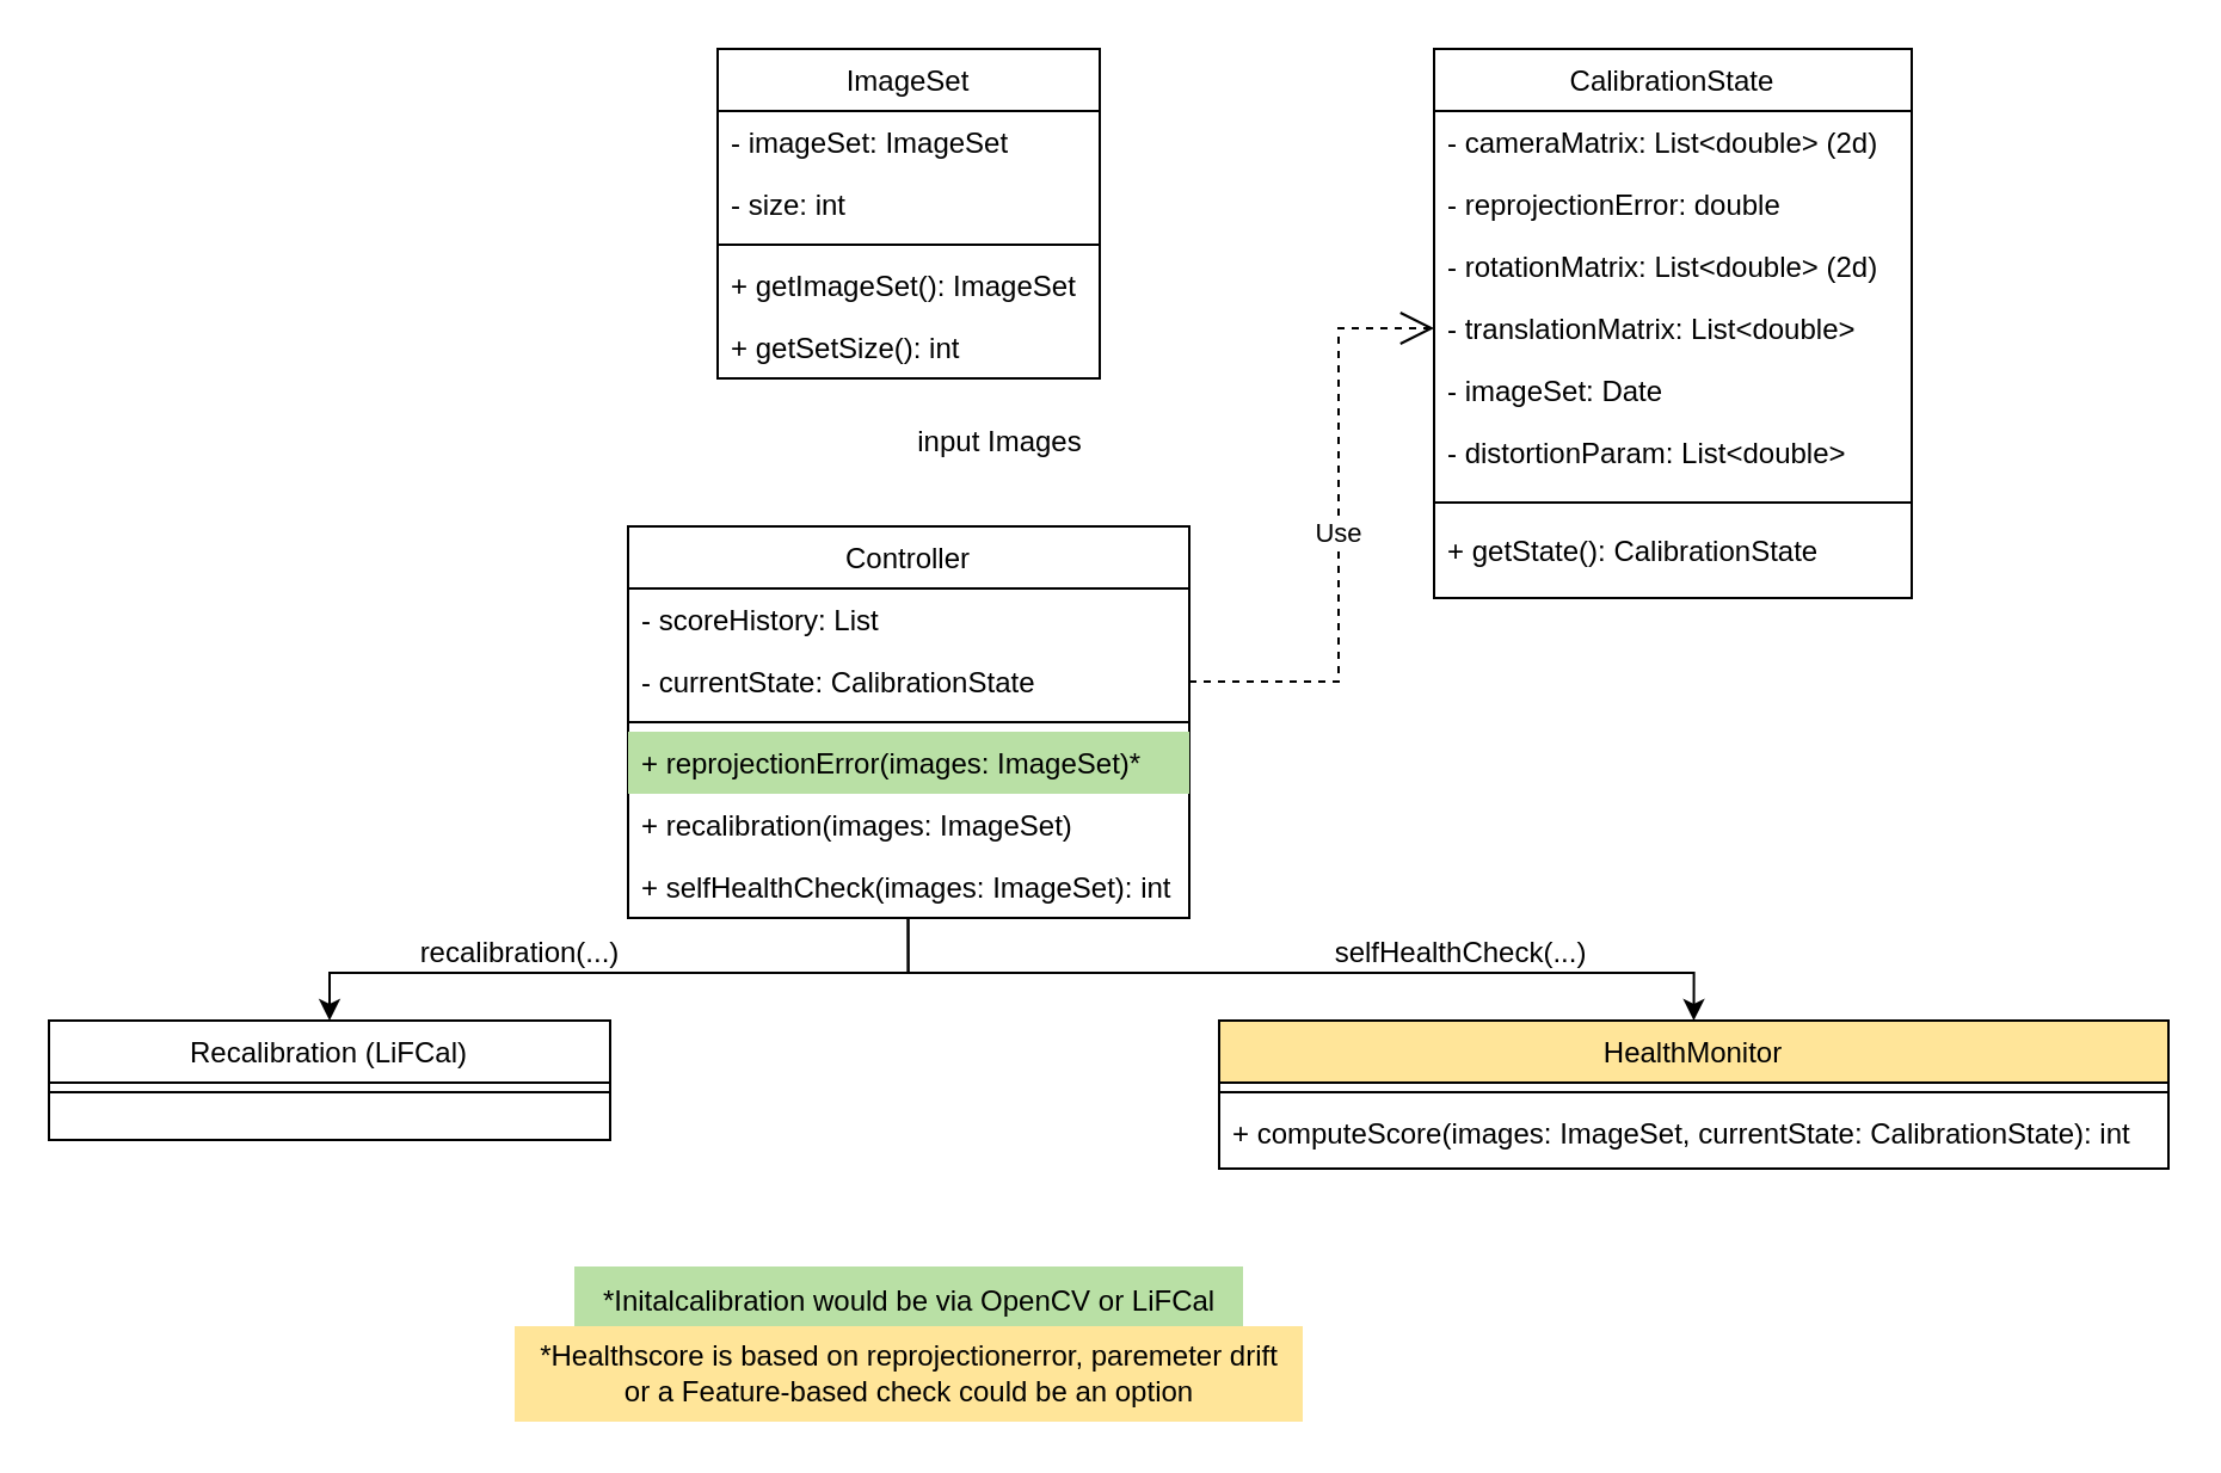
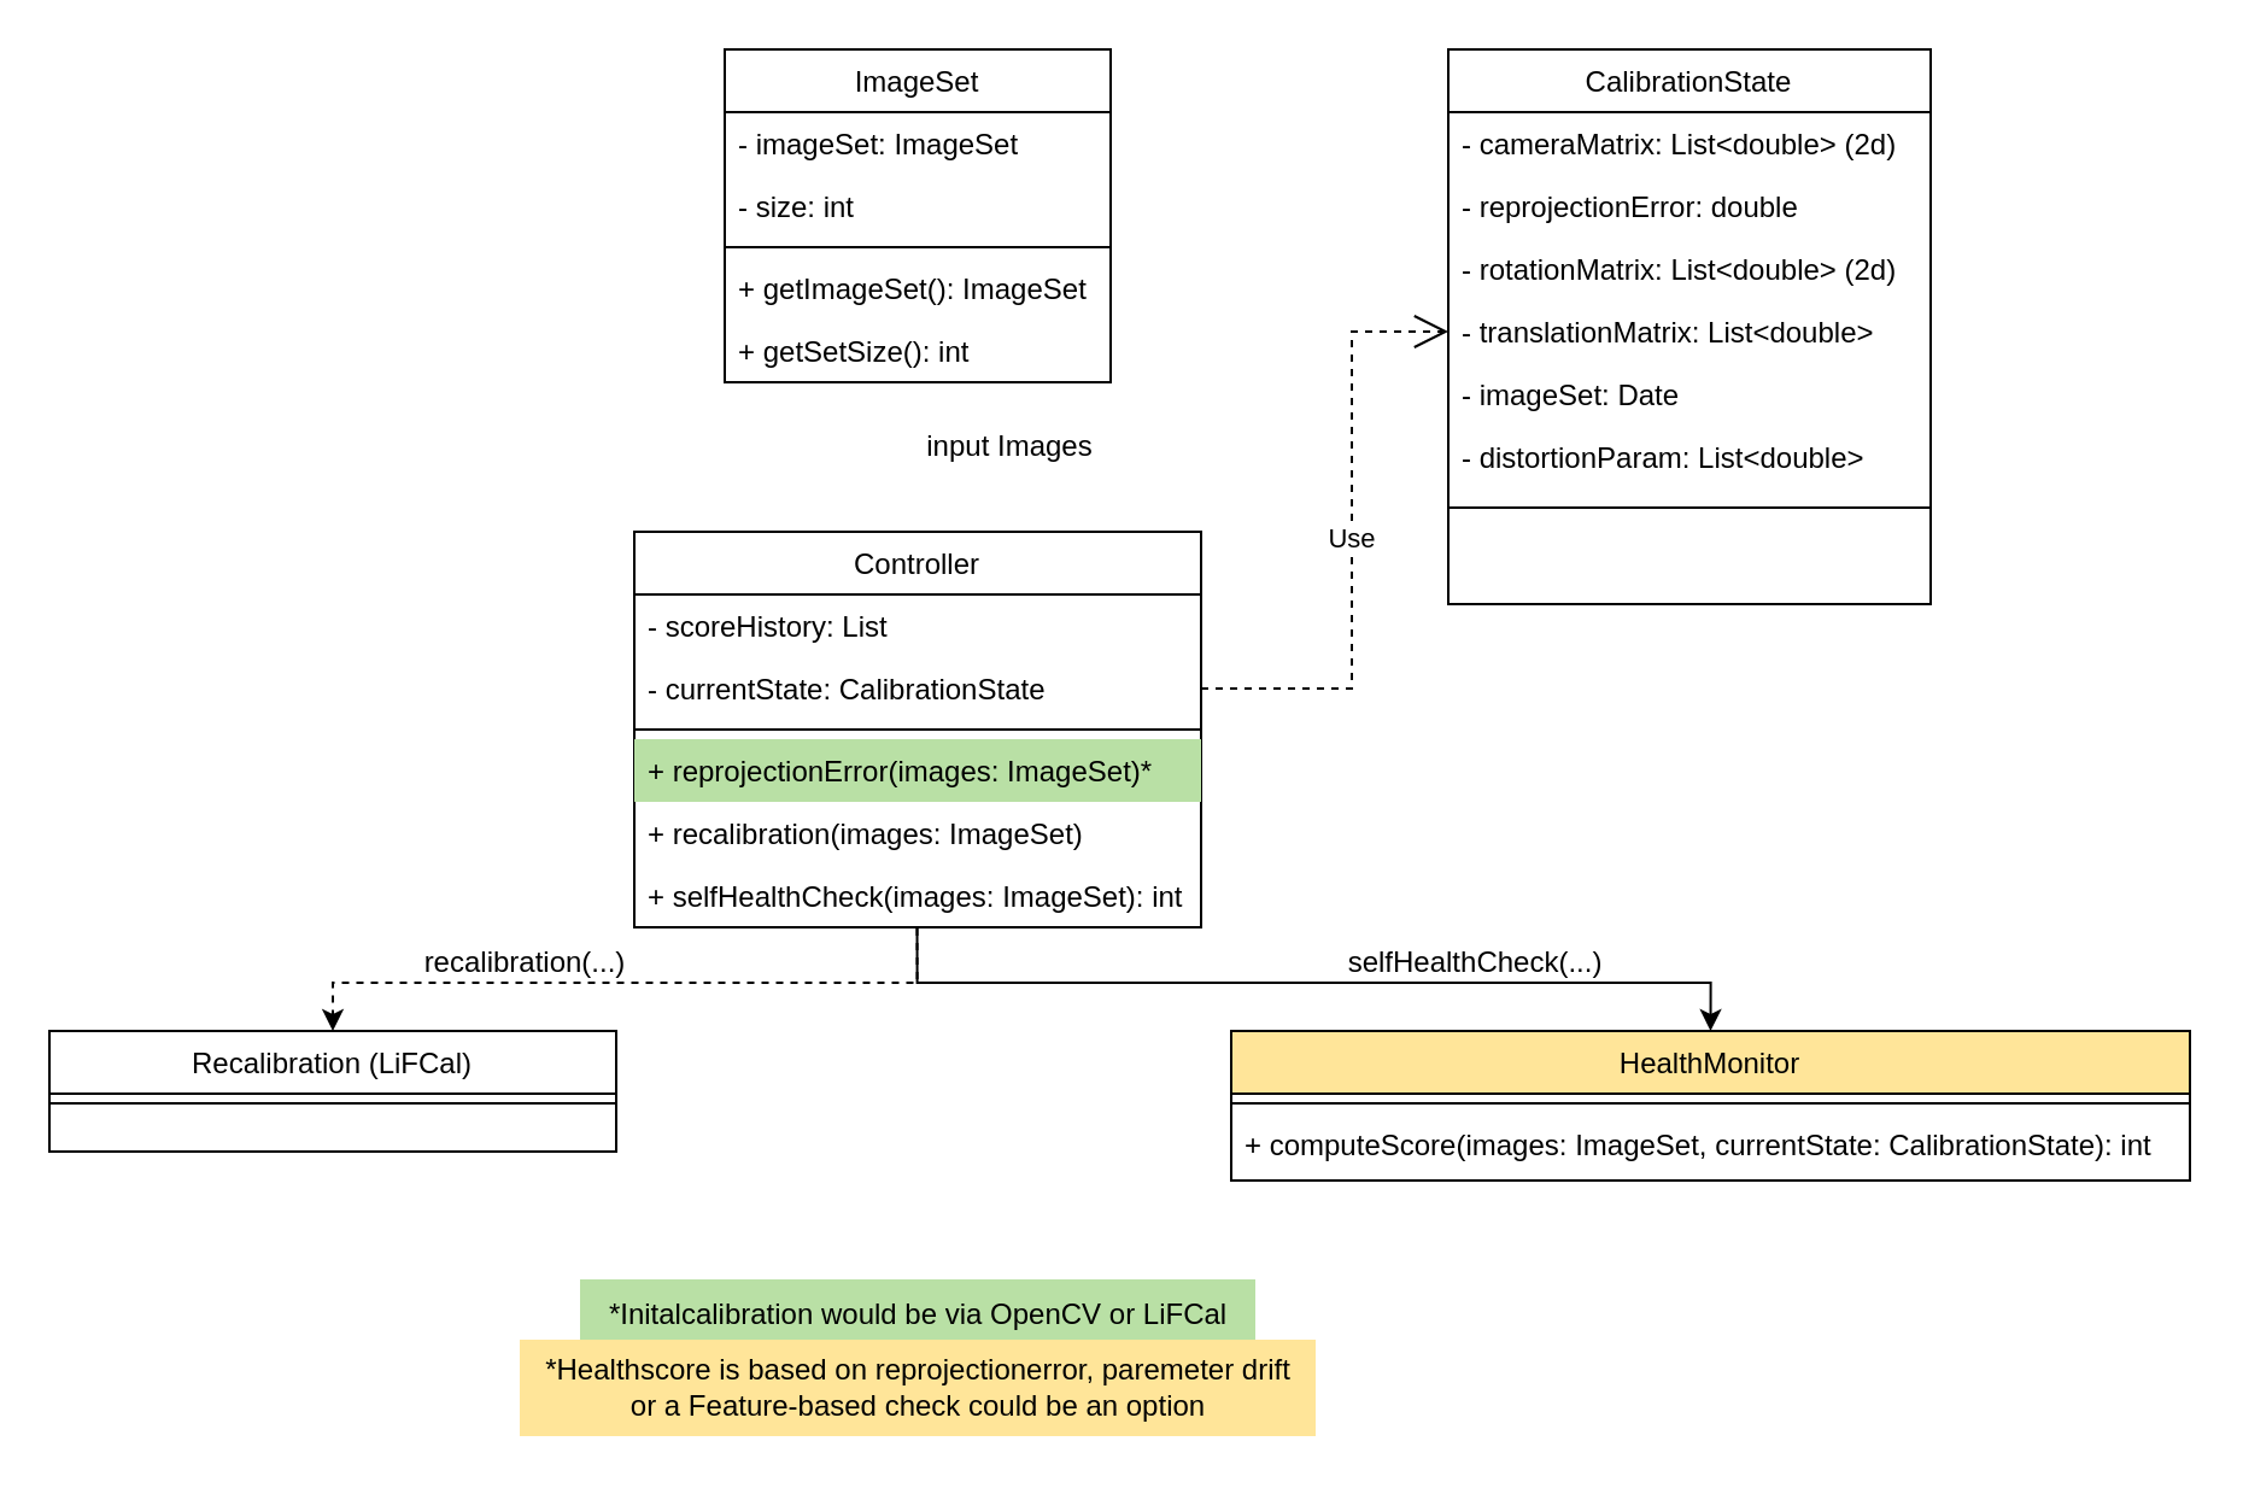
  <mxCell id="0" />
  <mxCell id="1" parent="0" />
  <mxCell id="2" value="ImageSet" style="swimlane;fontStyle=0;align=center;verticalAlign=top;childLayout=stackLayout;horizontal=1;startSize=26;horizontalStack=0;resizeParent=1;resizeLast=0;collapsible=1;marginBottom=0;rounded=0;shadow=0;strokeWidth=1;" parent="1" vertex="1"><mxGeometry x="300" y="20" width="160" height="138" as="geometry"><mxRectangle x="230" y="140" width="160" height="26" as="alternateBounds" /></mxGeometry></mxCell>
  <mxCell id="3" value="- imageSet: ImageSet" style="text;align=left;verticalAlign=top;spacingLeft=4;spacingRight=4;overflow=hidden;rotatable=0;points=[[0,0.5],[1,0.5]];portConstraint=eastwest;" parent="2" vertex="1"><mxGeometry y="26" width="160" height="26" as="geometry" /></mxCell>
  <mxCell id="4" value="- size: int" style="text;align=left;verticalAlign=top;spacingLeft=4;spacingRight=4;overflow=hidden;rotatable=0;points=[[0,0.5],[1,0.5]];portConstraint=eastwest;rounded=0;shadow=0;html=0;" parent="2" vertex="1"><mxGeometry y="52" width="160" height="26" as="geometry" /></mxCell>
  <mxCell id="5" value="" style="line;html=1;strokeWidth=1;align=left;verticalAlign=middle;spacingTop=-1;spacingLeft=3;spacingRight=3;rotatable=0;labelPosition=right;points=[];portConstraint=eastwest;" parent="2" vertex="1"><mxGeometry y="78" width="160" height="8" as="geometry" /></mxCell>
  <mxCell id="6" value="+ getImageSet(): ImageSet&#10;&#10;" style="text;align=left;verticalAlign=top;spacingLeft=4;spacingRight=4;overflow=hidden;rotatable=0;points=[[0,0.5],[1,0.5]];portConstraint=eastwest;" parent="2" vertex="1"><mxGeometry y="86" width="160" height="26" as="geometry" /></mxCell>
  <mxCell id="7" value="+ getSetSize(): int&#10;&#10;" style="text;align=left;verticalAlign=top;spacingLeft=4;spacingRight=4;overflow=hidden;rotatable=0;points=[[0,0.5],[1,0.5]];portConstraint=eastwest;" vertex="1" parent="2"><mxGeometry y="112" width="160" height="26" as="geometry" /></mxCell>
  <mxCell id="8" value="Controller" style="swimlane;fontStyle=0;align=center;verticalAlign=top;childLayout=stackLayout;horizontal=1;startSize=26;horizontalStack=0;resizeParent=1;resizeLast=0;collapsible=1;marginBottom=0;rounded=0;shadow=0;strokeWidth=1;" parent="1" vertex="1"><mxGeometry x="262.5" y="220" width="235" height="164" as="geometry"><mxRectangle x="130" y="380" width="160" height="26" as="alternateBounds" /></mxGeometry></mxCell>
  <mxCell id="9" value="- scoreHistory: List" style="text;align=left;verticalAlign=top;spacingLeft=4;spacingRight=4;overflow=hidden;rotatable=0;points=[[0,0.5],[1,0.5]];portConstraint=eastwest;" parent="8" vertex="1"><mxGeometry y="26" width="235" height="26" as="geometry" /></mxCell>
  <mxCell id="10" value="- currentState: CalibrationState&#10;" style="text;align=left;verticalAlign=top;spacingLeft=4;spacingRight=4;overflow=hidden;rotatable=0;points=[[0,0.5],[1,0.5]];portConstraint=eastwest;rounded=0;shadow=0;html=0;" parent="8" vertex="1"><mxGeometry y="52" width="235" height="26" as="geometry" /></mxCell>
  <mxCell id="11" value="" style="line;html=1;strokeWidth=1;align=left;verticalAlign=middle;spacingTop=-1;spacingLeft=3;spacingRight=3;rotatable=0;labelPosition=right;points=[];portConstraint=eastwest;" parent="8" vertex="1"><mxGeometry y="78" width="235" height="8" as="geometry" /></mxCell>
  <mxCell id="12" value="+ reprojectionError(images: ImageSet)*" style="text;align=left;verticalAlign=top;spacingLeft=4;spacingRight=4;overflow=hidden;rotatable=0;points=[[0,0.5],[1,0.5]];portConstraint=eastwest;fillColor=#B9E0A5;" parent="8" vertex="1"><mxGeometry y="86" width="235" height="26" as="geometry" /></mxCell>
  <mxCell id="13" value="+ recalibration(images: ImageSet)" style="text;align=left;verticalAlign=top;spacingLeft=4;spacingRight=4;overflow=hidden;rotatable=0;points=[[0,0.5],[1,0.5]];portConstraint=eastwest;" vertex="1" parent="8"><mxGeometry y="112" width="235" height="26" as="geometry" /></mxCell>
  <mxCell id="14" value="+ selfHealthCheck(images: ImageSet): int" style="text;align=left;verticalAlign=top;spacingLeft=4;spacingRight=4;overflow=hidden;rotatable=0;points=[[0,0.5],[1,0.5]];portConstraint=eastwest;" vertex="1" parent="8"><mxGeometry y="138" width="235" height="26" as="geometry" /></mxCell>
  <mxCell id="15" value="CalibrationState" style="swimlane;fontStyle=0;align=center;verticalAlign=top;childLayout=stackLayout;horizontal=1;startSize=26;horizontalStack=0;resizeParent=1;resizeLast=0;collapsible=1;marginBottom=0;rounded=0;shadow=0;strokeWidth=1;movable=1;resizable=1;rotatable=1;deletable=1;editable=1;locked=0;connectable=1;" parent="1" vertex="1"><mxGeometry x="600" y="20" width="200" height="190" as="geometry"><mxRectangle x="340" y="380" width="170" height="26" as="alternateBounds" /></mxGeometry></mxCell>
  <mxCell id="16" value="- cameraMatrix: List&lt;double&gt; (2d)&#10;" style="text;align=left;verticalAlign=top;spacingLeft=4;spacingRight=4;overflow=hidden;rotatable=0;points=[[0,0.5],[1,0.5]];portConstraint=eastwest;" parent="15" vertex="1"><mxGeometry y="26" width="200" height="26" as="geometry" /></mxCell>
  <mxCell id="17" value="- reprojectionError: double&#10;" style="text;align=left;verticalAlign=top;spacingLeft=4;spacingRight=4;overflow=hidden;rotatable=0;points=[[0,0.5],[1,0.5]];portConstraint=eastwest;" vertex="1" parent="15"><mxGeometry y="52" width="200" height="26" as="geometry" /></mxCell>
  <mxCell id="18" value="- rotationMatrix: List&lt;double&gt; (2d)&#10;" style="text;align=left;verticalAlign=top;spacingLeft=4;spacingRight=4;overflow=hidden;rotatable=0;points=[[0,0.5],[1,0.5]];portConstraint=eastwest;" vertex="1" parent="15"><mxGeometry y="78" width="200" height="26" as="geometry" /></mxCell>
  <mxCell id="19" value="- translationMatrix: List&lt;double&gt;&#10;" style="text;align=left;verticalAlign=top;spacingLeft=4;spacingRight=4;overflow=hidden;rotatable=0;points=[[0,0.5],[1,0.5]];portConstraint=eastwest;" vertex="1" parent="15"><mxGeometry y="104" width="200" height="26" as="geometry" /></mxCell>
  <mxCell id="20" value="- imageSet: Date&#10;" style="text;align=left;verticalAlign=top;spacingLeft=4;spacingRight=4;overflow=hidden;rotatable=0;points=[[0,0.5],[1,0.5]];portConstraint=eastwest;" vertex="1" parent="15"><mxGeometry y="130" width="200" height="26" as="geometry" /></mxCell>
  <mxCell id="21" value="- distortionParam: List&lt;double&gt;&#10;" style="text;align=left;verticalAlign=top;spacingLeft=4;spacingRight=4;overflow=hidden;rotatable=0;points=[[0,0.5],[1,0.5]];portConstraint=eastwest;" vertex="1" parent="15"><mxGeometry y="156" width="200" height="4" as="geometry" /></mxCell>
  <mxCell id="22" value="" style="swimlane;startSize=0;" vertex="1" parent="1"><mxGeometry x="600" y="210" width="200" height="40" as="geometry"><mxRectangle x="490" y="300" width="50" height="40" as="alternateBounds" /></mxGeometry></mxCell>
- <mxCell id="23" value="+ getState(): CalibrationState" style="text;align=left;verticalAlign=top;spacingLeft=4;spacingRight=4;overflow=hidden;rotatable=0;points=[[0,0.5],[1,0.5]];portConstraint=eastwest;" vertex="1" parent="22"><mxGeometry y="7" width="170" height="26" as="geometry" /></mxCell>
  <mxCell id="24" value="&#10;" style="text;align=left;verticalAlign=top;spacingLeft=4;spacingRight=4;overflow=hidden;rotatable=0;points=[[0,0.5],[1,0.5]];portConstraint=eastwest;" vertex="1" parent="22"><mxGeometry y="40" width="170" height="26" as="geometry" /></mxCell>
  <mxCell id="25" value="input Images" style="text;html=1;align=center;verticalAlign=middle;resizable=0;points=[];autosize=1;strokeColor=none;fillColor=none;" vertex="1" parent="1"><mxGeometry x="373" y="170" width="90" height="30" as="geometry" /></mxCell>
  <mxCell id="26" value="Use" style="endArrow=open;endSize=12;dashed=1;html=1;rounded=0;entryX=0;entryY=0.5;entryDx=0;entryDy=0;exitX=1;exitY=0.5;exitDx=0;exitDy=0;" edge="1" parent="1" source="10" target="19"><mxGeometry width="160" relative="1" as="geometry"><mxPoint x="420" y="210" as="sourcePoint" /><mxPoint x="580" y="210" as="targetPoint" /><Array as="points"><mxPoint x="560" y="285" /><mxPoint x="560" y="137" /></Array></mxGeometry></mxCell>
  <mxCell id="27" value="HealthMonitor" style="swimlane;fontStyle=0;align=center;verticalAlign=top;childLayout=stackLayout;horizontal=1;startSize=26;horizontalStack=0;resizeParent=1;resizeLast=0;collapsible=1;marginBottom=0;rounded=0;shadow=0;strokeWidth=1;fillColor=#FFE599;" vertex="1" parent="1"><mxGeometry x="510" y="427" width="397.5" height="62" as="geometry"><mxRectangle x="130" y="380" width="160" height="26" as="alternateBounds" /></mxGeometry></mxCell>
  <mxCell id="28" value="" style="line;html=1;strokeWidth=1;align=left;verticalAlign=middle;spacingTop=-1;spacingLeft=3;spacingRight=3;rotatable=0;labelPosition=right;points=[];portConstraint=eastwest;" vertex="1" parent="27"><mxGeometry y="26" width="397.5" height="8" as="geometry" /></mxCell>
  <mxCell id="29" value="+ computeScore(images: ImageSet, currentState: CalibrationState): int" style="text;align=left;verticalAlign=top;spacingLeft=4;spacingRight=4;overflow=hidden;rotatable=0;points=[[0,0.5],[1,0.5]];portConstraint=eastwest;" vertex="1" parent="27"><mxGeometry y="34" width="397.5" height="26" as="geometry" /></mxCell>
  <mxCell id="30" style="edgeStyle=orthogonalEdgeStyle;rounded=0;orthogonalLoop=1;jettySize=auto;html=1;entryX=0.5;entryY=0;entryDx=0;entryDy=0;exitX=0.499;exitY=1.011;exitDx=0;exitDy=0;exitPerimeter=0;" edge="1" parent="1" source="14" target="27"><mxGeometry relative="1" as="geometry"><mxPoint x="380.053" y="391" as="sourcePoint" /><Array as="points"><mxPoint x="380" y="407" /><mxPoint x="709" y="407" /></Array></mxGeometry></mxCell>
  <mxCell id="31" value="&lt;span style=&quot;text-align: left;&quot;&gt;selfHealth&lt;/span&gt;Check(...)" style="text;html=1;align=center;verticalAlign=middle;resizable=0;points=[];autosize=1;strokeColor=none;fillColor=none;" vertex="1" parent="1"><mxGeometry x="546" y="384" width="130" height="30" as="geometry" /></mxCell>
  <mxCell id="32" value="Recalibration (LiFCal)" style="swimlane;fontStyle=0;align=center;verticalAlign=top;childLayout=stackLayout;horizontal=1;startSize=26;horizontalStack=0;resizeParent=1;resizeLast=0;collapsible=1;marginBottom=0;rounded=0;shadow=0;strokeWidth=1;" vertex="1" parent="1"><mxGeometry x="20" y="427" width="235" height="50" as="geometry"><mxRectangle x="130" y="380" width="160" height="26" as="alternateBounds" /></mxGeometry></mxCell>
  <mxCell id="33" value="" style="line;html=1;strokeWidth=1;align=left;verticalAlign=middle;spacingTop=-1;spacingLeft=3;spacingRight=3;rotatable=0;labelPosition=right;points=[];portConstraint=eastwest;" vertex="1" parent="32"><mxGeometry y="26" width="235" height="8" as="geometry" /></mxCell>
- <mxCell id="34" style="edgeStyle=orthogonalEdgeStyle;rounded=0;orthogonalLoop=1;jettySize=auto;html=1;entryX=0.5;entryY=0;entryDx=0;entryDy=0;exitX=0.499;exitY=1.021;exitDx=0;exitDy=0;exitPerimeter=0;" edge="1" parent="1" source="14" target="32"><mxGeometry relative="1" as="geometry"><mxPoint x="380.053" y="391" as="sourcePoint" /><Array as="points"><mxPoint x="380" y="407" /><mxPoint x="137" y="407" /></Array></mxGeometry></mxCell>
+ <mxCell id="34" style="edgeStyle=orthogonalEdgeStyle;rounded=0;orthogonalLoop=1;jettySize=auto;html=1;entryX=0.5;entryY=0;entryDx=0;entryDy=0;exitX=0.499;exitY=1.021;exitDx=0;exitDy=0;exitPerimeter=0;dashed=1;" edge="1" parent="1" source="14" target="32"><mxGeometry relative="1" as="geometry"><mxPoint x="380.053" y="391" as="sourcePoint" /><Array as="points"><mxPoint x="380" y="407" /><mxPoint x="137" y="407" /></Array></mxGeometry></mxCell>
  <mxCell id="35" value="&lt;div style=&quot;text-align: left;&quot;&gt;&lt;span style=&quot;background-color: transparent; color: light-dark(rgb(0, 0, 0), rgb(255, 255, 255));&quot;&gt;recalibration(...)&lt;/span&gt;&lt;/div&gt;" style="text;html=1;align=center;verticalAlign=middle;resizable=0;points=[];autosize=1;strokeColor=none;fillColor=none;" vertex="1" parent="1"><mxGeometry x="162" y="384" width="110" height="30" as="geometry" /></mxCell>
  <mxCell id="36" value="*Initalcalibration would be via OpenCV or LiFCal" style="text;html=1;align=center;verticalAlign=middle;resizable=0;points=[];autosize=1;strokeColor=none;fillColor=#B9E0A5;" vertex="1" parent="1"><mxGeometry x="240" y="530" width="280" height="30" as="geometry" /></mxCell>
  <mxCell id="37" value="*Healthscore is based on reprojectionerror, paremeter drift&lt;div&gt;or a&amp;nbsp;Feature-based check could be an option&lt;/div&gt;" style="text;html=1;align=center;verticalAlign=middle;resizable=0;points=[];autosize=1;strokeColor=none;fillColor=#FFE599;" vertex="1" parent="1"><mxGeometry x="215" y="555" width="330" height="40" as="geometry" /></mxCell>
